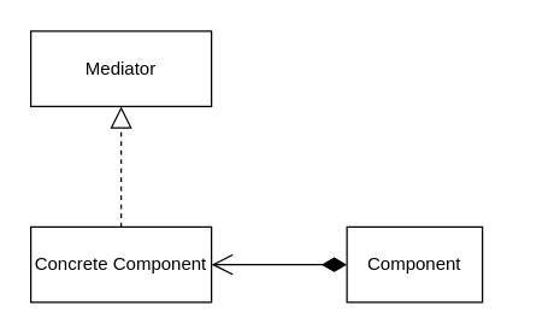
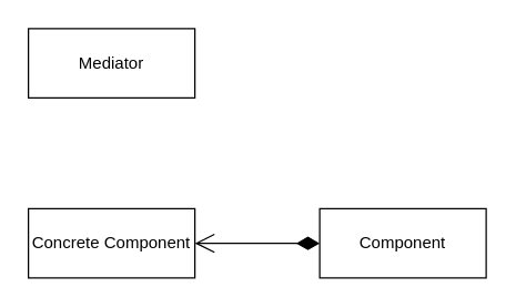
  <mxCell id="0" />
  <mxCell id="1" parent="0" />
  <mxCell id="2" value="Mediator" style="rounded=0;whiteSpace=wrap;html=1;" parent="1" vertex="1"><mxGeometry x="20" y="20" width="120" height="50" as="geometry" /></mxCell>
  <mxCell id="3" value="Concrete Component" style="rounded=0;whiteSpace=wrap;html=1;" parent="1" vertex="1"><mxGeometry x="20" y="150" width="120" height="50" as="geometry" /></mxCell>
- <mxCell id="4" value="" style="endArrow=block;dashed=1;endFill=0;endSize=12;html=1;exitX=0.5;exitY=0;exitDx=0;exitDy=0;entryX=0.5;entryY=1;entryDx=0;entryDy=0;" edge="1" parent="1" source="3" target="2"><mxGeometry width="160" relative="1" as="geometry"><mxPoint x="-180" y="130" as="sourcePoint" /><mxPoint x="-20" y="130" as="targetPoint" /></mxGeometry></mxCell>
- <mxCell id="5" value="Component" style="rounded=0;whiteSpace=wrap;html=1;" vertex="1" parent="1"><mxGeometry x="230" y="150" width="90" height="50" as="geometry" /></mxCell>
+ <mxCell id="5" value="Component" style="rounded=0;whiteSpace=wrap;html=1;" vertex="1" parent="1"><mxGeometry x="230" y="150" width="120" height="50" as="geometry" /></mxCell>
  <mxCell id="6" value="" style="endArrow=open;html=1;endSize=12;startArrow=diamondThin;startSize=14;startFill=1;edgeStyle=orthogonalEdgeStyle;align=left;verticalAlign=bottom;exitX=0;exitY=0.5;exitDx=0;exitDy=0;entryX=1;entryY=0.5;entryDx=0;entryDy=0;" edge="1" parent="1" source="5" target="3"><mxGeometry x="-1" y="3" relative="1" as="geometry"><mxPoint x="180" y="120" as="sourcePoint" /><mxPoint x="340" y="120" as="targetPoint" /></mxGeometry></mxCell>
